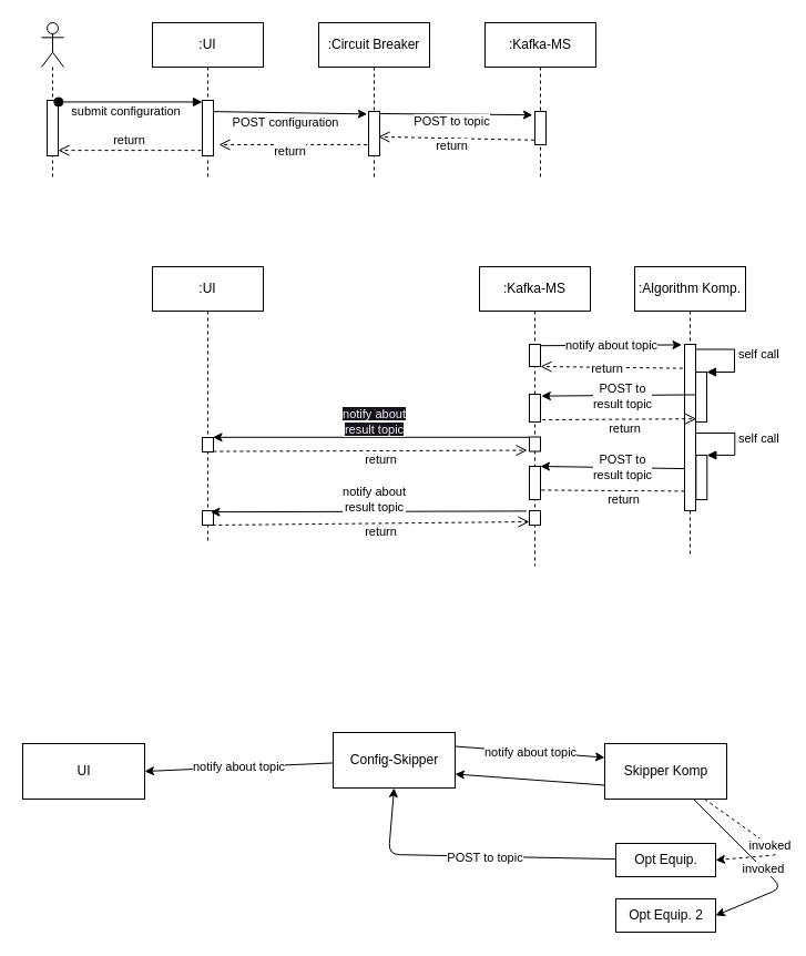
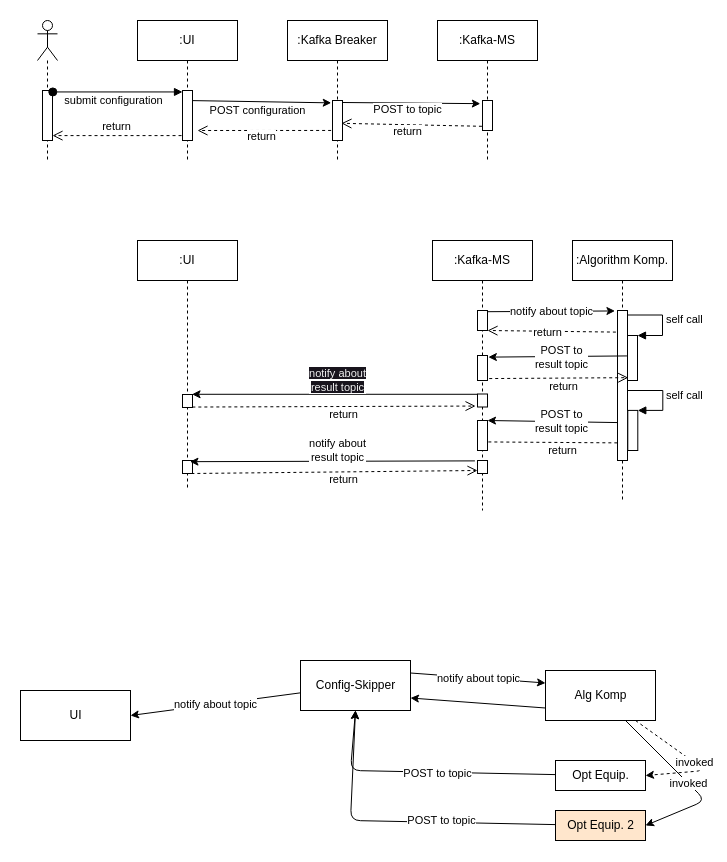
  <mxCell id="0" />
  <mxCell id="1" parent="0" />
  <mxCell id="2" value="" style="shape=umlLifeline;participant=umlActor;perimeter=lifelinePerimeter;whiteSpace=wrap;html=1;container=1;collapsible=0;recursiveResize=0;verticalAlign=top;spacingTop=36;outlineConnect=0;" vertex="1" parent="1"><mxGeometry x="37" y="20" width="20" height="140" as="geometry" /></mxCell>
  <mxCell id="3" value="" style="html=1;points=[];perimeter=orthogonalPerimeter;" vertex="1" parent="2"><mxGeometry x="5" y="70" width="10" height="50" as="geometry" /></mxCell>
  <mxCell id="4" value=":UI" style="shape=umlLifeline;perimeter=lifelinePerimeter;whiteSpace=wrap;html=1;container=1;collapsible=0;recursiveResize=0;outlineConnect=0;" vertex="1" parent="1"><mxGeometry x="137" y="20" width="100" height="140" as="geometry" /></mxCell>
  <mxCell id="5" value="" style="html=1;points=[];perimeter=orthogonalPerimeter;" vertex="1" parent="4"><mxGeometry x="45" y="70" width="10" height="50" as="geometry" /></mxCell>
- <mxCell id="6" value=":Circuit Breaker" style="shape=umlLifeline;perimeter=lifelinePerimeter;whiteSpace=wrap;html=1;container=1;collapsible=0;recursiveResize=0;outlineConnect=0;" vertex="1" parent="1"><mxGeometry x="287" y="20" width="100" height="140" as="geometry" /></mxCell>
+ <mxCell id="6" value=":Kafka Breaker" style="shape=umlLifeline;perimeter=lifelinePerimeter;whiteSpace=wrap;html=1;container=1;collapsible=0;recursiveResize=0;outlineConnect=0;" vertex="1" parent="1"><mxGeometry x="287" y="20" width="100" height="140" as="geometry" /></mxCell>
  <mxCell id="7" style="edgeStyle=none;html=1;" edge="1" parent="6" source="8" target="6"><mxGeometry relative="1" as="geometry" /></mxCell>
  <mxCell id="8" value="" style="html=1;points=[];perimeter=orthogonalPerimeter;" vertex="1" parent="6"><mxGeometry x="45" y="80" width="10" height="40" as="geometry" /></mxCell>
  <mxCell id="9" value=":Kafka-MS" style="shape=umlLifeline;perimeter=lifelinePerimeter;whiteSpace=wrap;html=1;container=1;collapsible=0;recursiveResize=0;outlineConnect=0;" vertex="1" parent="1"><mxGeometry x="437" y="20" width="100" height="140" as="geometry" /></mxCell>
  <mxCell id="10" value="" style="html=1;points=[];perimeter=orthogonalPerimeter;" vertex="1" parent="9"><mxGeometry x="45" y="80" width="10" height="30" as="geometry" /></mxCell>
  <mxCell id="11" value="submit configuration" style="html=1;verticalAlign=bottom;startArrow=oval;endArrow=block;startSize=8;exitX=1.031;exitY=0.029;exitDx=0;exitDy=0;exitPerimeter=0;" edge="1" target="5" parent="1" source="3"><mxGeometry x="-0.065" y="-18" relative="1" as="geometry"><mxPoint x="47" y="90" as="sourcePoint" /><mxPoint as="offset" /></mxGeometry></mxCell>
  <mxCell id="12" value="POST configuration" style="edgeStyle=none;html=1;entryX=-0.126;entryY=0.059;entryDx=0;entryDy=0;entryPerimeter=0;exitX=0.985;exitY=0.202;exitDx=0;exitDy=0;exitPerimeter=0;" edge="1" parent="1" source="5" target="8"><mxGeometry x="-0.06" y="-9" relative="1" as="geometry"><mxPoint as="offset" /></mxGeometry></mxCell>
  <mxCell id="13" value="POST to topic" style="edgeStyle=none;html=1;exitX=1.026;exitY=0.05;exitDx=0;exitDy=0;exitPerimeter=0;entryX=-0.217;entryY=0.021;entryDx=0;entryDy=0;entryPerimeter=0;" edge="1" parent="1" source="8"><mxGeometry x="-0.059" y="-6" relative="1" as="geometry"><mxPoint x="479.83" y="103.15" as="targetPoint" /><mxPoint as="offset" /></mxGeometry></mxCell>
  <mxCell id="14" value="return" style="html=1;verticalAlign=bottom;endArrow=open;dashed=1;endSize=8;exitX=-0.056;exitY=0.172;exitDx=0;exitDy=0;exitPerimeter=0;entryX=0.894;entryY=0.57;entryDx=0;entryDy=0;entryPerimeter=0;" edge="1" parent="1" target="8"><mxGeometry x="0.055" y="16" relative="1" as="geometry"><mxPoint x="481.44" y="125.8" as="sourcePoint" /><mxPoint x="347" y="140" as="targetPoint" /><mxPoint as="offset" /></mxGeometry></mxCell>
  <mxCell id="15" value="return" style="html=1;verticalAlign=bottom;endArrow=open;dashed=1;endSize=8;exitX=-0.136;exitY=0.749;exitDx=0;exitDy=0;exitPerimeter=0;" edge="1" parent="1" source="8"><mxGeometry x="0.054" y="15" relative="1" as="geometry"><mxPoint x="330.1" y="138.8" as="sourcePoint" /><mxPoint x="197" y="130" as="targetPoint" /><mxPoint as="offset" /></mxGeometry></mxCell>
  <mxCell id="16" value="return" style="html=1;verticalAlign=bottom;endArrow=open;dashed=1;endSize=8;exitX=-0.096;exitY=0.902;exitDx=0;exitDy=0;exitPerimeter=0;" edge="1" parent="1" source="5" target="3"><mxGeometry relative="1" as="geometry"><mxPoint x="182" y="160" as="sourcePoint" /><mxPoint x="43.9" y="162.4" as="targetPoint" /></mxGeometry></mxCell>
  <mxCell id="17" value=":UI" style="shape=umlLifeline;perimeter=lifelinePerimeter;whiteSpace=wrap;html=1;container=1;collapsible=0;recursiveResize=0;outlineConnect=0;" vertex="1" parent="1"><mxGeometry x="137" y="240" width="100" height="250" as="geometry" /></mxCell>
  <mxCell id="18" value="" style="html=1;points=[];perimeter=orthogonalPerimeter;" vertex="1" parent="17"><mxGeometry x="45" y="154" width="10" height="13" as="geometry" /></mxCell>
  <mxCell id="19" value="" style="html=1;points=[];perimeter=orthogonalPerimeter;" vertex="1" parent="17"><mxGeometry x="45" y="220" width="10" height="13" as="geometry" /></mxCell>
  <mxCell id="20" value=":Kafka-MS" style="shape=umlLifeline;perimeter=lifelinePerimeter;whiteSpace=wrap;html=1;container=1;collapsible=0;recursiveResize=0;outlineConnect=0;" vertex="1" parent="1"><mxGeometry x="432" y="240" width="100" height="270" as="geometry" /></mxCell>
  <mxCell id="21" value="" style="html=1;points=[];perimeter=orthogonalPerimeter;" vertex="1" parent="20"><mxGeometry x="45" y="70" width="10" height="20" as="geometry" /></mxCell>
  <mxCell id="22" value="return" style="html=1;verticalAlign=bottom;endArrow=open;dashed=1;endSize=8;exitX=-0.161;exitY=0.144;exitDx=0;exitDy=0;exitPerimeter=0;" edge="1" parent="20" source="31"><mxGeometry x="0.053" y="10" relative="1" as="geometry"><mxPoint x="135" y="90" as="sourcePoint" /><mxPoint x="55" y="90" as="targetPoint" /><mxPoint as="offset" /></mxGeometry></mxCell>
  <mxCell id="23" value="" style="html=1;points=[];perimeter=orthogonalPerimeter;" vertex="1" parent="20"><mxGeometry x="45" y="115" width="10" height="25" as="geometry" /></mxCell>
  <mxCell id="24" value="" style="html=1;points=[];perimeter=orthogonalPerimeter;" vertex="1" parent="20"><mxGeometry x="45" y="180" width="10" height="30" as="geometry" /></mxCell>
  <mxCell id="25" style="edgeStyle=none;html=1;exitX=1.06;exitY=0.258;exitDx=0;exitDy=0;exitPerimeter=0;entryX=1.086;entryY=0.065;entryDx=0;entryDy=0;entryPerimeter=0;" edge="1" parent="20"><mxGeometry relative="1" as="geometry"><mxPoint x="194.74" y="182.23" as="sourcePoint" /><mxPoint x="55" y="179.995" as="targetPoint" /></mxGeometry></mxCell>
  <mxCell id="26" value="POST to &lt;br&gt;result topic" style="edgeLabel;html=1;align=center;verticalAlign=middle;resizable=0;points=[];" vertex="1" connectable="0" parent="25"><mxGeometry x="0.251" y="1" relative="1" as="geometry"><mxPoint x="21" y="-1" as="offset" /></mxGeometry></mxCell>
  <mxCell id="27" value="return" style="html=1;verticalAlign=bottom;endArrow=open;dashed=1;endSize=8;exitX=1.171;exitY=0.923;exitDx=0;exitDy=0;exitPerimeter=0;entryX=1.102;entryY=0.377;entryDx=0;entryDy=0;entryPerimeter=0;" edge="1" parent="20"><mxGeometry x="0.065" y="-17" relative="1" as="geometry"><mxPoint x="55.85" y="201.445" as="sourcePoint" /><mxPoint x="195.16" y="202.46" as="targetPoint" /><mxPoint as="offset" /></mxGeometry></mxCell>
  <mxCell id="28" value="" style="html=1;points=[];perimeter=orthogonalPerimeter;" vertex="1" parent="20"><mxGeometry x="45" y="153.5" width="10" height="13" as="geometry" /></mxCell>
  <mxCell id="29" value="" style="html=1;points=[];perimeter=orthogonalPerimeter;" vertex="1" parent="20"><mxGeometry x="45" y="220" width="10" height="13" as="geometry" /></mxCell>
  <mxCell id="30" value=":Algorithm Komp." style="shape=umlLifeline;perimeter=lifelinePerimeter;whiteSpace=wrap;html=1;container=1;collapsible=0;recursiveResize=0;outlineConnect=0;" vertex="1" parent="1"><mxGeometry x="572" y="240" width="100" height="260" as="geometry" /></mxCell>
  <mxCell id="31" value="" style="html=1;points=[];perimeter=orthogonalPerimeter;" vertex="1" parent="30"><mxGeometry x="45" y="70" width="10" height="150" as="geometry" /></mxCell>
  <mxCell id="32" value="" style="html=1;points=[];perimeter=orthogonalPerimeter;" vertex="1" parent="30"><mxGeometry x="55" y="95" width="10" height="45" as="geometry" /></mxCell>
  <mxCell id="33" value="self call" style="edgeStyle=orthogonalEdgeStyle;html=1;align=left;spacingLeft=2;endArrow=block;rounded=0;entryX=1;entryY=0;exitX=0.971;exitY=0.03;exitDx=0;exitDy=0;exitPerimeter=0;" edge="1" target="32" parent="30" source="31"><mxGeometry relative="1" as="geometry"><mxPoint x="60" y="75" as="sourcePoint" /><Array as="points"><mxPoint x="90" y="75" /><mxPoint x="90" y="95" /></Array></mxGeometry></mxCell>
  <mxCell id="34" value="" style="html=1;points=[];perimeter=orthogonalPerimeter;" vertex="1" parent="30"><mxGeometry x="55.29" y="169.91" width="10" height="40.09" as="geometry" /></mxCell>
  <mxCell id="35" value="self call" style="edgeStyle=orthogonalEdgeStyle;html=1;align=left;spacingLeft=2;endArrow=block;rounded=0;entryX=1;entryY=0;exitX=0.971;exitY=0.03;exitDx=0;exitDy=0;exitPerimeter=0;" edge="1" parent="30" target="34"><mxGeometry relative="1" as="geometry"><mxPoint x="55" y="150.01" as="sourcePoint" /><Array as="points"><mxPoint x="90.29" y="149.91" /><mxPoint x="90.29" y="169.91" /></Array></mxGeometry></mxCell>
  <mxCell id="36" value="notify about topic" style="edgeStyle=none;html=1;exitX=1.037;exitY=0.06;exitDx=0;exitDy=0;exitPerimeter=0;entryX=-0.255;entryY=0.003;entryDx=0;entryDy=0;entryPerimeter=0;" edge="1" parent="1" source="21" target="31"><mxGeometry relative="1" as="geometry" /></mxCell>
- <mxCell id="37" value="UI" style="html=1;" vertex="1" parent="1"><mxGeometry x="20" y="670" width="110" height="50" as="geometry" /></mxCell>
+ <mxCell id="37" value="UI" style="html=1;" vertex="1" parent="1"><mxGeometry x="20" y="690" width="110" height="50" as="geometry" /></mxCell>
  <mxCell id="38" value="notify about topic" style="edgeStyle=none;html=1;entryX=0;entryY=0.25;entryDx=0;entryDy=0;exitX=1;exitY=0.25;exitDx=0;exitDy=0;" edge="1" parent="1" source="40" target="44"><mxGeometry relative="1" as="geometry" /></mxCell>
  <mxCell id="39" value="notify about topic" style="edgeStyle=none;html=1;entryX=1;entryY=0.5;entryDx=0;entryDy=0;" edge="1" parent="1" source="40" target="37"><mxGeometry relative="1" as="geometry" /></mxCell>
  <mxCell id="40" value="Config-Skipper" style="html=1;" vertex="1" parent="1"><mxGeometry x="300" y="660" width="110" height="50" as="geometry" /></mxCell>
  <mxCell id="41" style="edgeStyle=none;html=1;entryX=1;entryY=0.75;entryDx=0;entryDy=0;exitX=0;exitY=0.75;exitDx=0;exitDy=0;" edge="1" parent="1" source="44" target="40"><mxGeometry relative="1" as="geometry" /></mxCell>
  <mxCell id="42" value="invoked" style="edgeStyle=none;html=1;entryX=1;entryY=0.5;entryDx=0;entryDy=0;dashed=1;" edge="1" parent="1" source="44" target="47"><mxGeometry relative="1" as="geometry"><Array as="points"><mxPoint x="705" y="770" /></Array></mxGeometry></mxCell>
  <mxCell id="43" value="invoked" style="edgeStyle=none;html=1;entryX=1;entryY=0.5;entryDx=0;entryDy=0;" edge="1" parent="1" source="44" target="49"><mxGeometry relative="1" as="geometry"><Array as="points"><mxPoint x="705" y="800" /></Array></mxGeometry></mxCell>
- <mxCell id="44" value="Skipper Komp" style="html=1;" vertex="1" parent="1"><mxGeometry x="545" y="670" width="110" height="50" as="geometry" /></mxCell>
+ <mxCell id="44" value="Alg Komp" style="html=1;" vertex="1" parent="1"><mxGeometry x="545" y="670" width="110" height="50" as="geometry" /></mxCell>
  <mxCell id="45" style="edgeStyle=none;html=1;entryX=0.5;entryY=1;entryDx=0;entryDy=0;" edge="1" parent="1" source="47" target="40"><mxGeometry relative="1" as="geometry"><Array as="points"><mxPoint x="350" y="770" /></Array></mxGeometry></mxCell>
  <mxCell id="46" value="POST to topic" style="edgeLabel;html=1;align=center;verticalAlign=middle;resizable=0;points=[];" vertex="1" connectable="0" parent="45"><mxGeometry x="-0.103" y="1" relative="1" as="geometry"><mxPoint as="offset" /></mxGeometry></mxCell>
  <mxCell id="47" value="Opt Equip." style="html=1;" vertex="1" parent="1"><mxGeometry x="555" y="760" width="90" height="30" as="geometry" /></mxCell>
- <mxCell id="49" value="Opt Equip. 2" style="html=1;" vertex="1" parent="1"><mxGeometry x="555" y="810" width="90" height="30" as="geometry" /></mxCell>
+ <mxCell id="48" value="POST to topic" style="edgeStyle=none;html=1;entryX=0.5;entryY=1;entryDx=0;entryDy=0;" edge="1" parent="1" source="49" target="40"><mxGeometry x="-0.278" y="-2" relative="1" as="geometry"><Array as="points"><mxPoint x="350" y="820" /></Array><mxPoint as="offset" /></mxGeometry></mxCell>
+ <mxCell id="49" value="Opt Equip. 2" style="html=1;fillColor=#ffe6cc;" vertex="1" parent="1"><mxGeometry x="555" y="810" width="90" height="30" as="geometry" /></mxCell>
  <mxCell id="50" style="edgeStyle=none;html=1;exitX=-0.055;exitY=0.454;exitDx=0;exitDy=0;exitPerimeter=0;entryX=1.086;entryY=0.065;entryDx=0;entryDy=0;entryPerimeter=0;" edge="1" parent="1" source="32" target="23"><mxGeometry relative="1" as="geometry"><mxPoint x="487" y="374" as="targetPoint" /></mxGeometry></mxCell>
  <mxCell id="51" value="POST to &lt;br&gt;result topic" style="edgeLabel;html=1;align=center;verticalAlign=middle;resizable=0;points=[];" vertex="1" connectable="0" parent="50"><mxGeometry x="0.251" y="1" relative="1" as="geometry"><mxPoint x="21" y="-1" as="offset" /></mxGeometry></mxCell>
  <mxCell id="52" value="return" style="html=1;verticalAlign=bottom;endArrow=open;dashed=1;endSize=8;exitX=1.171;exitY=0.923;exitDx=0;exitDy=0;exitPerimeter=0;entryX=0.075;entryY=0.937;entryDx=0;entryDy=0;entryPerimeter=0;" edge="1" parent="1" source="23" target="32"><mxGeometry x="0.065" y="-17" relative="1" as="geometry"><mxPoint x="623.71" y="410" as="sourcePoint" /><mxPoint x="497" y="410.12" as="targetPoint" /><mxPoint as="offset" /></mxGeometry></mxCell>
  <mxCell id="53" value="&lt;span style=&quot;color: rgb(240, 240, 240); font-family: Helvetica; font-size: 11px; font-style: normal; font-variant-ligatures: normal; font-variant-caps: normal; font-weight: 400; letter-spacing: normal; orphans: 2; text-align: center; text-indent: 0px; text-transform: none; widows: 2; word-spacing: 0px; -webkit-text-stroke-width: 0px; background-color: rgb(24, 20, 29); text-decoration-thickness: initial; text-decoration-style: initial; text-decoration-color: initial; float: none; display: inline !important;&quot;&gt;notify about&lt;/span&gt;&lt;br style=&quot;border-color: rgb(0, 0, 0); color: rgb(240, 240, 240); font-family: Helvetica; font-size: 11px; font-style: normal; font-variant-ligatures: normal; font-variant-caps: normal; font-weight: 400; letter-spacing: normal; orphans: 2; text-align: center; text-indent: 0px; text-transform: none; widows: 2; word-spacing: 0px; -webkit-text-stroke-width: 0px; text-decoration-thickness: initial; text-decoration-style: initial; text-decoration-color: initial;&quot;&gt;&lt;span style=&quot;color: rgb(240, 240, 240); font-family: Helvetica; font-size: 11px; font-style: normal; font-variant-ligatures: normal; font-variant-caps: normal; font-weight: 400; letter-spacing: normal; orphans: 2; text-align: center; text-indent: 0px; text-transform: none; widows: 2; word-spacing: 0px; -webkit-text-stroke-width: 0px; background-color: rgb(24, 20, 29); text-decoration-thickness: initial; text-decoration-style: initial; text-decoration-color: initial; float: none; display: inline !important;&quot;&gt;result topic&lt;/span&gt;" style="edgeStyle=none;html=1;entryX=0.954;entryY=-0.016;entryDx=0;entryDy=0;entryPerimeter=0;" edge="1" parent="1" source="28" target="18"><mxGeometry x="-0.019" y="-14" relative="1" as="geometry"><mxPoint x="187" y="390" as="targetPoint" /><mxPoint as="offset" /></mxGeometry></mxCell>
  <mxCell id="54" value="notify about &lt;br&gt;result topic" style="edgeStyle=none;html=1;entryX=0.745;entryY=0.09;entryDx=0;entryDy=0;entryPerimeter=0;exitX=-0.26;exitY=0.03;exitDx=0;exitDy=0;exitPerimeter=0;" edge="1" parent="1" source="29" target="19"><mxGeometry x="-0.036" y="-11" relative="1" as="geometry"><mxPoint as="offset" /></mxGeometry></mxCell>
  <mxCell id="55" value="return" style="html=1;verticalAlign=bottom;endArrow=open;dashed=1;endSize=8;exitX=0.985;exitY=0.965;exitDx=0;exitDy=0;exitPerimeter=0;entryX=-0.192;entryY=0.927;entryDx=0;entryDy=0;entryPerimeter=0;" edge="1" parent="1" source="18" target="28"><mxGeometry x="0.064" y="-17" relative="1" as="geometry"><mxPoint x="223" y="430.915" as="sourcePoint" /><mxPoint x="362.04" y="430.005" as="targetPoint" /><mxPoint as="offset" /></mxGeometry></mxCell>
  <mxCell id="56" value="return" style="html=1;verticalAlign=bottom;endArrow=open;dashed=1;endSize=8;exitX=0.886;exitY=1.001;exitDx=0;exitDy=0;exitPerimeter=0;" edge="1" parent="1" source="19"><mxGeometry x="0.064" y="-17" relative="1" as="geometry"><mxPoint x="195.39" y="470.995" as="sourcePoint" /><mxPoint x="477" y="470" as="targetPoint" /><mxPoint as="offset" /></mxGeometry></mxCell>
